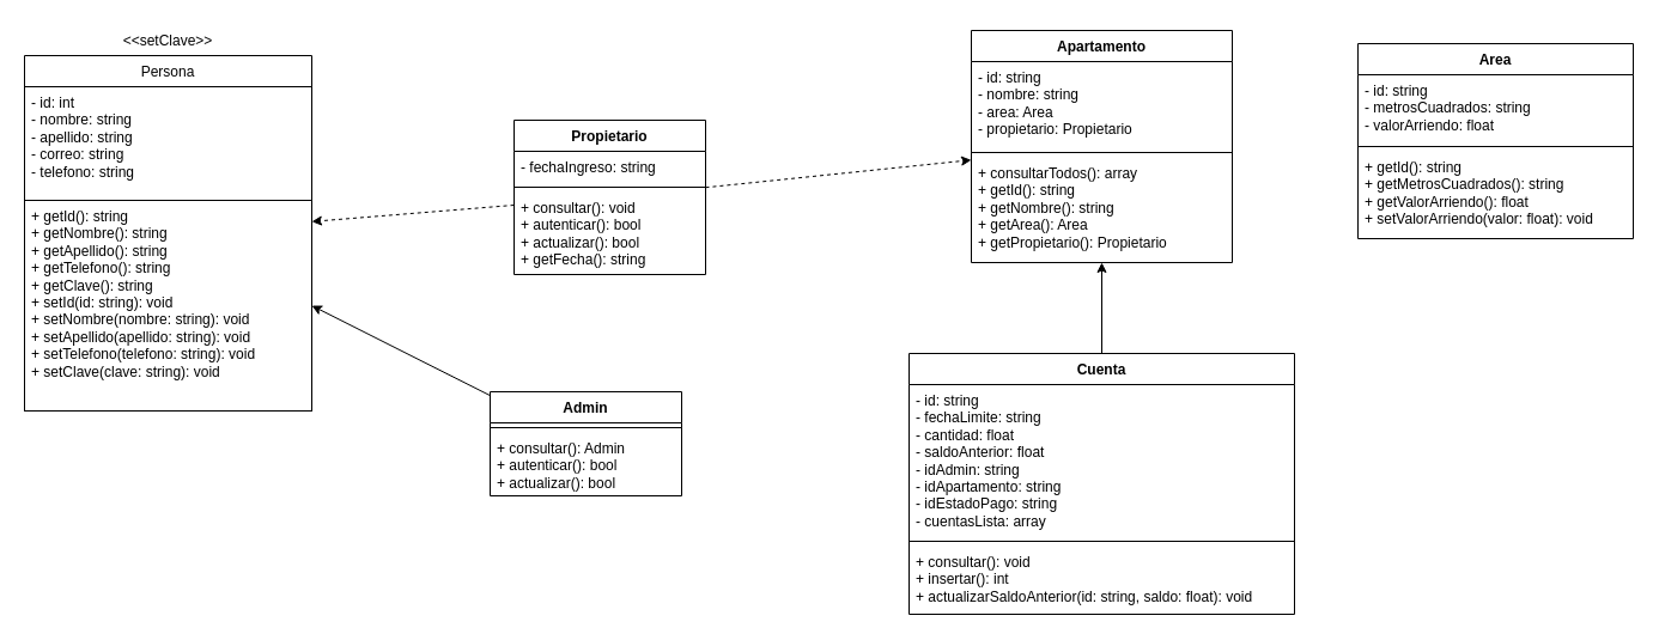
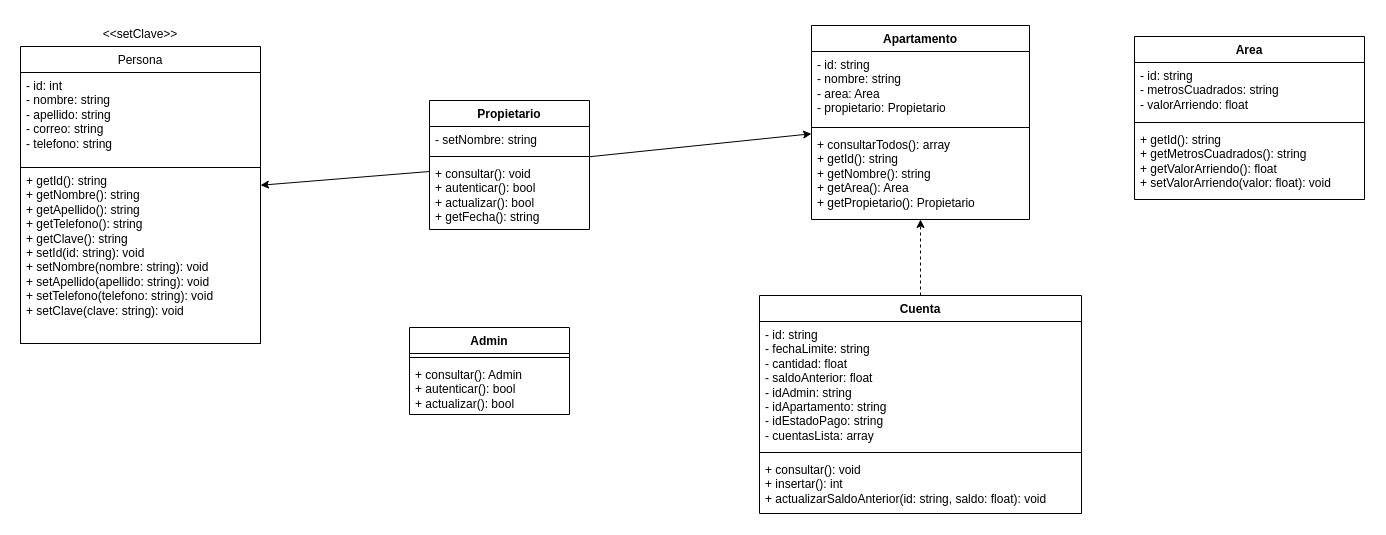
  <mxCell id="0" />
  <mxCell id="1" parent="0" />
  <mxCell id="2" value="" style="group" vertex="1" connectable="0" parent="1"><mxGeometry x="20" y="20" width="240" height="323" as="geometry" /></mxCell>
  <mxCell id="3" value="&lt;div&gt;&lt;span style=&quot;font-weight: 400; text-wrap-mode: nowrap;&quot;&gt;Persona&lt;/span&gt;&lt;/div&gt;" style="swimlane;fontStyle=1;align=center;verticalAlign=top;childLayout=stackLayout;horizontal=1;startSize=26;horizontalStack=0;resizeParent=1;resizeParentMax=0;resizeLast=0;collapsible=1;marginBottom=0;whiteSpace=wrap;html=1;fontColor=#000000;strokeColor=default;labelBackgroundColor=default;" vertex="1" parent="2"><mxGeometry y="26" width="240" height="297" as="geometry" /></mxCell>
  <mxCell id="4" value="&lt;span style=&quot;text-wrap-mode: nowrap; text-align: center; float: none; display: inline !important;&quot;&gt;- id: int&lt;/span&gt;&lt;br style=&quot;text-wrap-mode: nowrap; padding: 0px; margin: 0px; text-align: center;&quot;&gt;&lt;span style=&quot;text-wrap-mode: nowrap; text-align: center; float: none; display: inline !important;&quot;&gt;- nombre: string&lt;/span&gt;&lt;br style=&quot;text-wrap-mode: nowrap; padding: 0px; margin: 0px; text-align: center;&quot;&gt;&lt;span style=&quot;text-wrap-mode: nowrap; text-align: center; float: none; display: inline !important;&quot;&gt;- apellido: string&lt;/span&gt;&lt;br style=&quot;text-wrap-mode: nowrap; padding: 0px; margin: 0px; text-align: center;&quot;&gt;&lt;span style=&quot;text-wrap-mode: nowrap; text-align: center; float: none; display: inline !important;&quot;&gt;- correo: string&lt;/span&gt;&lt;br style=&quot;text-wrap-mode: nowrap; padding: 0px; margin: 0px; text-align: center;&quot;&gt;&lt;span style=&quot;text-wrap-mode: nowrap; text-align: center; float: none; display: inline !important;&quot;&gt;- telefono: string&lt;/span&gt;" style="text;strokeColor=default;fillColor=none;align=left;verticalAlign=top;spacingLeft=4;spacingRight=4;overflow=hidden;rotatable=0;points=[[0,0.5],[1,0.5]];portConstraint=eastwest;whiteSpace=wrap;html=1;fontColor=#000000;labelBackgroundColor=default;" vertex="1" parent="3"><mxGeometry y="26" width="240" height="95" as="geometry" /></mxCell>
  <mxCell id="5" value="&lt;div&gt;+ getId(): string&lt;/div&gt;&lt;div&gt;+ getNombre(): string&lt;/div&gt;&lt;div&gt;+ getApellido(): string&lt;/div&gt;&lt;div&gt;+ getTelefono(): string&lt;/div&gt;&lt;div&gt;+ getClave(): string&lt;/div&gt;&lt;div&gt;+ setId(id: string): void&lt;/div&gt;&lt;div&gt;+ setNombre(nombre: string): void&lt;/div&gt;&lt;div&gt;+ setApellido(apellido: string): void&lt;/div&gt;&lt;div&gt;+ setTelefono(telefono: string): void&lt;/div&gt;&lt;div&gt;+ setClave(clave: string): void&lt;/div&gt;" style="text;strokeColor=default;fillColor=none;align=left;verticalAlign=top;spacingLeft=4;spacingRight=4;overflow=hidden;rotatable=0;points=[[0,0.5],[1,0.5]];portConstraint=eastwest;whiteSpace=wrap;html=1;fontColor=#000000;labelBackgroundColor=default;" vertex="1" parent="3"><mxGeometry y="121" width="240" height="176" as="geometry" /></mxCell>
  <mxCell id="6" value="&lt;span style=&quot;color: rgb(0, 0, 0); font-family: Helvetica; font-size: 12px; font-style: normal; font-variant-ligatures: normal; font-variant-caps: normal; font-weight: 400; letter-spacing: normal; orphans: 2; text-indent: 0px; text-transform: none; widows: 2; word-spacing: 0px; -webkit-text-stroke-width: 0px; white-space: nowrap; background-color: rgb(255, 255, 255); text-decoration-thickness: initial; text-decoration-style: initial; text-decoration-color: initial; float: none; display: inline !important;&quot;&gt;&amp;lt;&amp;lt;setClave&amp;gt;&amp;gt;&lt;/span&gt;" style="text;whiteSpace=wrap;html=1;align=center;" vertex="1" parent="2"><mxGeometry x="1" width="238" height="23" as="geometry" /></mxCell>
  <mxCell id="7" value="Admin" style="swimlane;fontStyle=1;align=center;verticalAlign=top;childLayout=stackLayout;horizontal=1;startSize=26;horizontalStack=0;resizeParent=1;resizeParentMax=0;resizeLast=0;collapsible=1;marginBottom=0;whiteSpace=wrap;html=1;" vertex="1" parent="1"><mxGeometry x="409" y="327" width="160" height="87" as="geometry" /></mxCell>
  <mxCell id="8" value="" style="line;strokeWidth=1;fillColor=none;align=left;verticalAlign=middle;spacingTop=-1;spacingLeft=3;spacingRight=3;rotatable=0;labelPosition=right;points=[];portConstraint=eastwest;strokeColor=inherit;" vertex="1" parent="7"><mxGeometry y="26" width="160" height="8" as="geometry" /></mxCell>
  <mxCell id="9" value="+ consultar(): Admin&lt;br&gt;+ autenticar(): bool&lt;br&gt;+ actualizar(): bool" style="text;strokeColor=none;fillColor=none;align=left;verticalAlign=top;spacingLeft=4;spacingRight=4;overflow=hidden;rotatable=0;points=[[0,0.5],[1,0.5]];portConstraint=eastwest;whiteSpace=wrap;html=1;" vertex="1" parent="7"><mxGeometry y="34" width="160" height="53" as="geometry" /></mxCell>
  <mxCell id="10" value="Propietario" style="swimlane;fontStyle=1;align=center;verticalAlign=top;childLayout=stackLayout;horizontal=1;startSize=26;horizontalStack=0;resizeParent=1;resizeParentMax=0;resizeLast=0;collapsible=1;marginBottom=0;whiteSpace=wrap;html=1;" vertex="1" parent="1"><mxGeometry x="429" y="100" width="160" height="129" as="geometry" /></mxCell>
- <mxCell id="11" value="- fechaIngreso: string" style="text;strokeColor=none;fillColor=none;align=left;verticalAlign=top;spacingLeft=4;spacingRight=4;overflow=hidden;rotatable=0;points=[[0,0.5],[1,0.5]];portConstraint=eastwest;whiteSpace=wrap;html=1;" vertex="1" parent="10"><mxGeometry y="26" width="160" height="26" as="geometry" /></mxCell>
+ <mxCell id="11" value="- setNombre: string" style="text;strokeColor=none;fillColor=none;align=left;verticalAlign=top;spacingLeft=4;spacingRight=4;overflow=hidden;rotatable=0;points=[[0,0.5],[1,0.5]];portConstraint=eastwest;whiteSpace=wrap;html=1;" vertex="1" parent="10"><mxGeometry y="26" width="160" height="26" as="geometry" /></mxCell>
  <mxCell id="12" value="" style="line;strokeWidth=1;fillColor=none;align=left;verticalAlign=middle;spacingTop=-1;spacingLeft=3;spacingRight=3;rotatable=0;labelPosition=right;points=[];portConstraint=eastwest;strokeColor=inherit;" vertex="1" parent="10"><mxGeometry y="52" width="160" height="8" as="geometry" /></mxCell>
  <mxCell id="13" value="&lt;div&gt;&lt;span style=&quot;background-color: transparent; color: light-dark(rgb(0, 0, 0), rgb(255, 255, 255));&quot;&gt;+ consultar(): void&lt;/span&gt;&lt;/div&gt;&lt;div&gt;+ autenticar(): bool&lt;/div&gt;&lt;div&gt;+ actualizar(): bool&lt;/div&gt;&lt;div&gt;+ getFecha(): string&lt;/div&gt;" style="text;strokeColor=none;fillColor=none;align=left;verticalAlign=top;spacingLeft=4;spacingRight=4;overflow=hidden;rotatable=0;points=[[0,0.5],[1,0.5]];portConstraint=eastwest;whiteSpace=wrap;html=1;" vertex="1" parent="10"><mxGeometry y="60" width="160" height="69" as="geometry" /></mxCell>
  <mxCell id="14" value="Apartamento" style="swimlane;fontStyle=1;align=center;verticalAlign=top;childLayout=stackLayout;horizontal=1;startSize=26;horizontalStack=0;resizeParent=1;resizeParentMax=0;resizeLast=0;collapsible=1;marginBottom=0;whiteSpace=wrap;html=1;" vertex="1" parent="1"><mxGeometry x="811" y="25" width="218" height="194" as="geometry" /></mxCell>
  <mxCell id="15" value="&lt;div&gt;- id: string&lt;/div&gt;&lt;div&gt;- nombre: string&lt;/div&gt;&lt;div&gt;- area: Area&lt;/div&gt;&lt;div&gt;- propietario: Propietario&lt;/div&gt;" style="text;strokeColor=none;fillColor=none;align=left;verticalAlign=top;spacingLeft=4;spacingRight=4;overflow=hidden;rotatable=0;points=[[0,0.5],[1,0.5]];portConstraint=eastwest;whiteSpace=wrap;html=1;" vertex="1" parent="14"><mxGeometry y="26" width="218" height="72" as="geometry" /></mxCell>
  <mxCell id="16" value="" style="line;strokeWidth=1;fillColor=none;align=left;verticalAlign=middle;spacingTop=-1;spacingLeft=3;spacingRight=3;rotatable=0;labelPosition=right;points=[];portConstraint=eastwest;strokeColor=inherit;" vertex="1" parent="14"><mxGeometry y="98" width="218" height="8" as="geometry" /></mxCell>
  <mxCell id="17" value="&lt;div&gt;+ consultarTodos(): array&lt;/div&gt;&lt;div&gt;+ getId(): string&lt;/div&gt;&lt;div&gt;+ getNombre(): string&lt;/div&gt;&lt;div&gt;+ getArea(): Area&lt;/div&gt;&lt;div&gt;+ getPropietario(): Propietario&lt;/div&gt;" style="text;strokeColor=none;fillColor=none;align=left;verticalAlign=top;spacingLeft=4;spacingRight=4;overflow=hidden;rotatable=0;points=[[0,0.5],[1,0.5]];portConstraint=eastwest;whiteSpace=wrap;html=1;" vertex="1" parent="14"><mxGeometry y="106" width="218" height="88" as="geometry" /></mxCell>
  <mxCell id="18" value="Area" style="swimlane;fontStyle=1;align=center;verticalAlign=top;childLayout=stackLayout;horizontal=1;startSize=26;horizontalStack=0;resizeParent=1;resizeParentMax=0;resizeLast=0;collapsible=1;marginBottom=0;whiteSpace=wrap;html=1;" vertex="1" parent="1"><mxGeometry x="1134" y="36" width="230" height="163" as="geometry" /></mxCell>
  <mxCell id="19" value="&lt;div&gt;- id: string&lt;/div&gt;&lt;div&gt;- metrosCuadrados: string&lt;/div&gt;&lt;div&gt;- valorArriendo: float&lt;/div&gt;&lt;div&gt;&lt;br&gt;&lt;/div&gt;" style="text;strokeColor=none;fillColor=none;align=left;verticalAlign=top;spacingLeft=4;spacingRight=4;overflow=hidden;rotatable=0;points=[[0,0.5],[1,0.5]];portConstraint=eastwest;whiteSpace=wrap;html=1;" vertex="1" parent="18"><mxGeometry y="26" width="230" height="56" as="geometry" /></mxCell>
  <mxCell id="20" value="" style="line;strokeWidth=1;fillColor=none;align=left;verticalAlign=middle;spacingTop=-1;spacingLeft=3;spacingRight=3;rotatable=0;labelPosition=right;points=[];portConstraint=eastwest;strokeColor=inherit;" vertex="1" parent="18"><mxGeometry y="82" width="230" height="8" as="geometry" /></mxCell>
  <mxCell id="21" value="&lt;div&gt;&lt;div&gt;+ getId(): string&lt;/div&gt;&lt;div&gt;+ getMetrosCuadrados(): string&lt;/div&gt;&lt;div&gt;+ getValorArriendo(): float&lt;/div&gt;&lt;div&gt;+ setValorArriendo(valor: float): void&lt;/div&gt;&lt;/div&gt;" style="text;strokeColor=none;fillColor=none;align=left;verticalAlign=top;spacingLeft=4;spacingRight=4;overflow=hidden;rotatable=0;points=[[0,0.5],[1,0.5]];portConstraint=eastwest;whiteSpace=wrap;html=1;" vertex="1" parent="18"><mxGeometry y="90" width="230" height="73" as="geometry" /></mxCell>
  <mxCell id="22" value="Cuenta" style="swimlane;fontStyle=1;align=center;verticalAlign=top;childLayout=stackLayout;horizontal=1;startSize=26;horizontalStack=0;resizeParent=1;resizeParentMax=0;resizeLast=0;collapsible=1;marginBottom=0;whiteSpace=wrap;html=1;" vertex="1" parent="1"><mxGeometry x="759" y="295" width="322" height="218" as="geometry" /></mxCell>
  <mxCell id="23" value="&lt;div&gt;- id: string&lt;/div&gt;&lt;div&gt;- fechaLimite: string&lt;/div&gt;&lt;div&gt;- cantidad: float&lt;/div&gt;&lt;div&gt;- saldoAnterior: float&lt;/div&gt;&lt;div&gt;- idAdmin: string&lt;/div&gt;&lt;div&gt;- idApartamento: string&lt;/div&gt;&lt;div&gt;- idEstadoPago: string&lt;/div&gt;&lt;div&gt;- cuentasLista: array&lt;/div&gt;&lt;div&gt;&lt;br&gt;&lt;/div&gt;" style="text;strokeColor=none;fillColor=none;align=left;verticalAlign=top;spacingLeft=4;spacingRight=4;overflow=hidden;rotatable=0;points=[[0,0.5],[1,0.5]];portConstraint=eastwest;whiteSpace=wrap;html=1;" vertex="1" parent="22"><mxGeometry y="26" width="322" height="127" as="geometry" /></mxCell>
  <mxCell id="24" value="" style="line;strokeWidth=1;fillColor=none;align=left;verticalAlign=middle;spacingTop=-1;spacingLeft=3;spacingRight=3;rotatable=0;labelPosition=right;points=[];portConstraint=eastwest;strokeColor=inherit;" vertex="1" parent="22"><mxGeometry y="153" width="322" height="8" as="geometry" /></mxCell>
  <mxCell id="25" value="&lt;div&gt;&lt;div&gt;+ consultar(): void&lt;/div&gt;&lt;div&gt;+ insertar(): int&lt;/div&gt;&lt;div&gt;+ actualizarSaldoAnterior(id: string, saldo: float): void&lt;/div&gt;&lt;div&gt;&lt;br&gt;&lt;/div&gt;&lt;/div&gt;" style="text;strokeColor=none;fillColor=none;align=left;verticalAlign=top;spacingLeft=4;spacingRight=4;overflow=hidden;rotatable=0;points=[[0,0.5],[1,0.5]];portConstraint=eastwest;whiteSpace=wrap;html=1;" vertex="1" parent="22"><mxGeometry y="161" width="322" height="57" as="geometry" /></mxCell>
- <mxCell id="26" value="" style="endArrow=classic;html=1;rounded=0;dashed=1;" edge="1" parent="1" source="10" target="3"><mxGeometry width="50" height="50" relative="1" as="geometry"><mxPoint x="247" y="1085" as="sourcePoint" /><mxPoint x="297" y="1035" as="targetPoint" /></mxGeometry></mxCell>
- <mxCell id="27" value="" style="endArrow=classic;html=1;rounded=0;" edge="1" parent="1" source="7" target="3"><mxGeometry width="50" height="50" relative="1" as="geometry"><mxPoint x="411" y="936" as="sourcePoint" /><mxPoint x="320" y="811" as="targetPoint" /></mxGeometry></mxCell>
- <mxCell id="28" value="" style="endArrow=classic;html=1;rounded=0;dashed=1;" edge="1" parent="1" source="10" target="14"><mxGeometry width="50" height="50" relative="1" as="geometry"><mxPoint x="356" y="852" as="sourcePoint" /><mxPoint x="265" y="727" as="targetPoint" /></mxGeometry></mxCell>
- <mxCell id="29" value="" style="endArrow=classic;html=1;rounded=0;" edge="1" parent="1" source="22" target="14"><mxGeometry width="50" height="50" relative="1" as="geometry"><mxPoint x="431" y="891" as="sourcePoint" /><mxPoint x="481" y="841" as="targetPoint" /></mxGeometry></mxCell>
+ <mxCell id="26" value="" style="endArrow=classic;html=1;rounded=0;" edge="1" parent="1" source="10" target="3"><mxGeometry width="50" height="50" relative="1" as="geometry"><mxPoint x="247" y="1085" as="sourcePoint" /><mxPoint x="297" y="1035" as="targetPoint" /></mxGeometry></mxCell>
+ <mxCell id="28" value="" style="endArrow=classic;html=1;rounded=0;" edge="1" parent="1" source="10" target="14"><mxGeometry width="50" height="50" relative="1" as="geometry"><mxPoint x="356" y="852" as="sourcePoint" /><mxPoint x="265" y="727" as="targetPoint" /></mxGeometry></mxCell>
+ <mxCell id="29" value="" style="endArrow=classic;html=1;rounded=0;dashed=1;" edge="1" parent="1" source="22" target="14"><mxGeometry width="50" height="50" relative="1" as="geometry"><mxPoint x="431" y="891" as="sourcePoint" /><mxPoint x="481" y="841" as="targetPoint" /></mxGeometry></mxCell>
